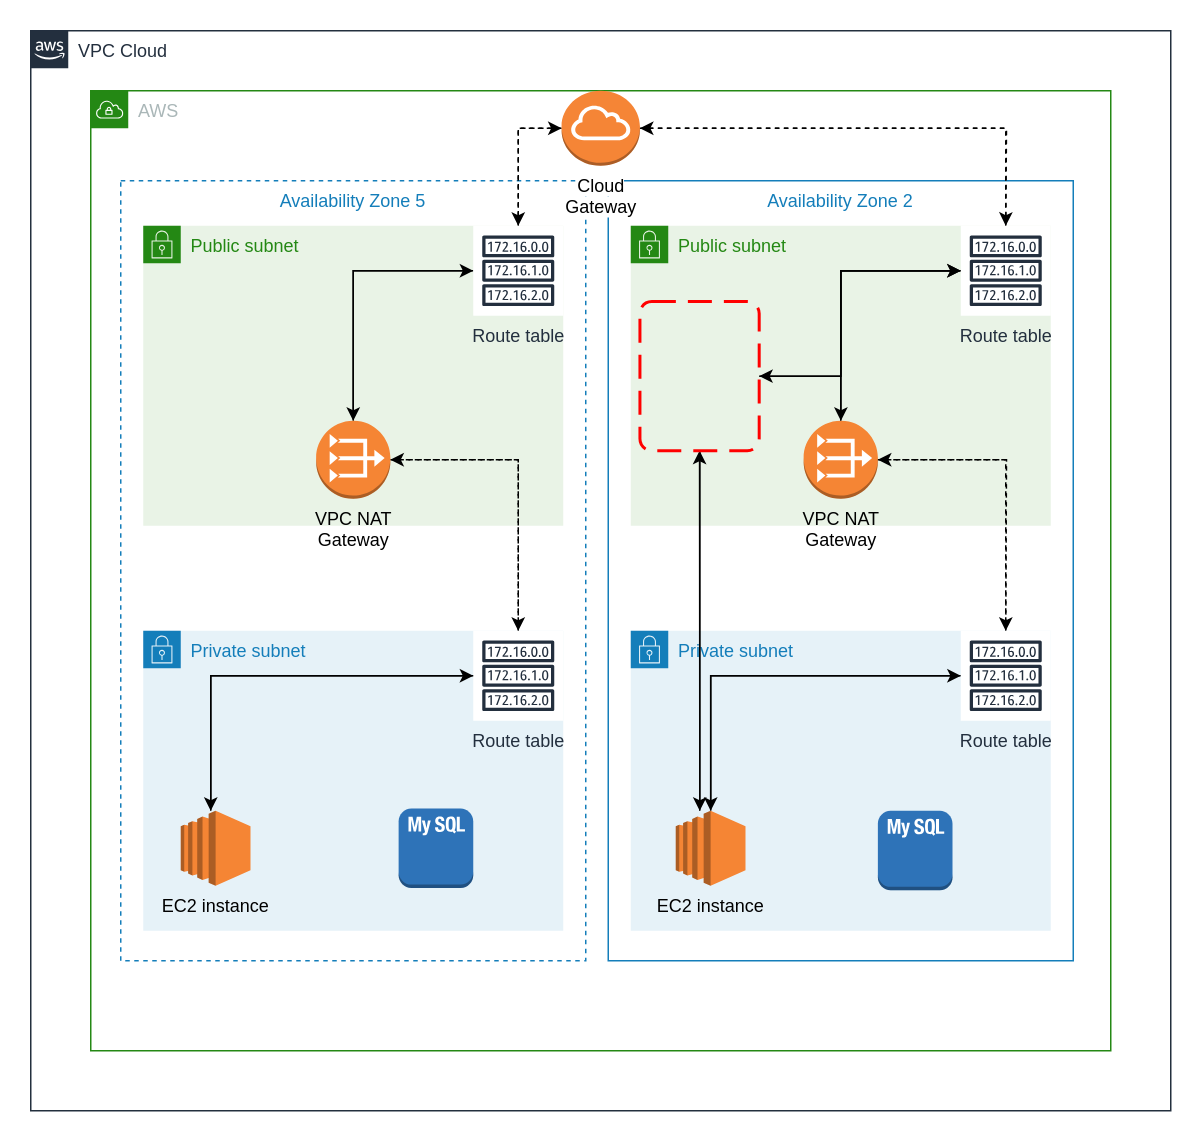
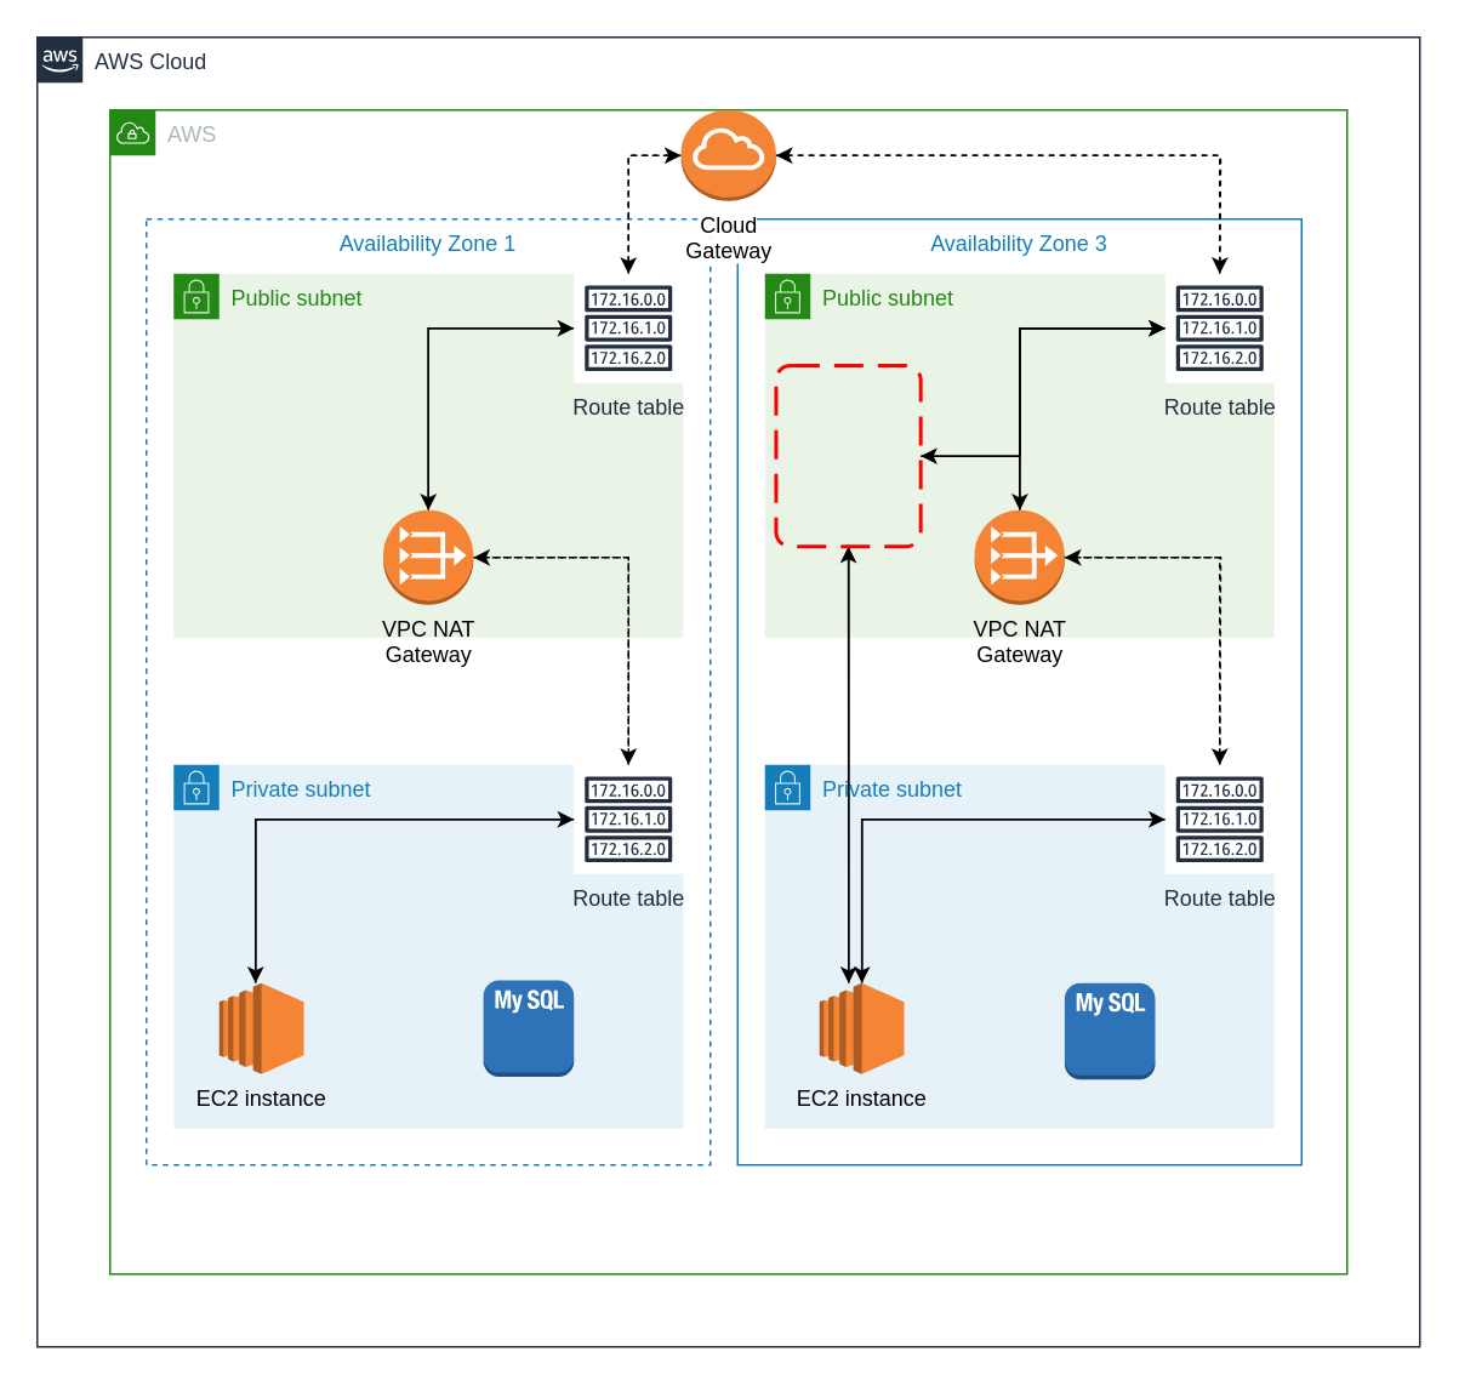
  <mxCell id="0" />
  <mxCell id="1" parent="0" />
- <mxCell id="2" value="VPC Cloud" style="points=[[0,0],[0.25,0],[0.5,0],[0.75,0],[1,0],[1,0.25],[1,0.5],[1,0.75],[1,1],[0.75,1],[0.5,1],[0.25,1],[0,1],[0,0.75],[0,0.5],[0,0.25]];outlineConnect=0;gradientColor=none;html=1;whiteSpace=wrap;fontSize=12;fontStyle=0;container=1;pointerEvents=0;collapsible=0;recursiveResize=0;shape=mxgraph.aws4.group;grIcon=mxgraph.aws4.group_aws_cloud_alt;strokeColor=#232F3E;fillColor=none;verticalAlign=top;align=left;spacingLeft=30;fontColor=#232F3E;dashed=0;flipH=0;" parent="1" vertex="1"><mxGeometry x="20" y="20" width="760" height="720" as="geometry" /></mxCell>
+ <mxCell id="2" value="AWS Cloud" style="points=[[0,0],[0.25,0],[0.5,0],[0.75,0],[1,0],[1,0.25],[1,0.5],[1,0.75],[1,1],[0.75,1],[0.5,1],[0.25,1],[0,1],[0,0.75],[0,0.5],[0,0.25]];outlineConnect=0;gradientColor=none;html=1;whiteSpace=wrap;fontSize=12;fontStyle=0;container=1;pointerEvents=0;collapsible=0;recursiveResize=0;shape=mxgraph.aws4.group;grIcon=mxgraph.aws4.group_aws_cloud_alt;strokeColor=#232F3E;fillColor=none;verticalAlign=top;align=left;spacingLeft=30;fontColor=#232F3E;dashed=0;flipH=0;" parent="1" vertex="1"><mxGeometry x="20" y="20" width="760" height="720" as="geometry" /></mxCell>
  <mxCell id="3" value="AWS" style="points=[[0,0],[0.25,0],[0.5,0],[0.75,0],[1,0],[1,0.25],[1,0.5],[1,0.75],[1,1],[0.75,1],[0.5,1],[0.25,1],[0,1],[0,0.75],[0,0.5],[0,0.25]];outlineConnect=0;gradientColor=none;html=1;whiteSpace=wrap;fontSize=12;fontStyle=0;container=1;pointerEvents=0;collapsible=0;recursiveResize=0;shape=mxgraph.aws4.group;grIcon=mxgraph.aws4.group_vpc;strokeColor=#248814;fillColor=none;verticalAlign=top;align=left;spacingLeft=30;fontColor=#AAB7B8;dashed=0;" parent="2" vertex="1"><mxGeometry x="40" y="40" width="680" height="640" as="geometry" /></mxCell>
  <mxCell id="4" value="Private subnet" style="points=[[0,0],[0.25,0],[0.5,0],[0.75,0],[1,0],[1,0.25],[1,0.5],[1,0.75],[1,1],[0.75,1],[0.5,1],[0.25,1],[0,1],[0,0.75],[0,0.5],[0,0.25]];outlineConnect=0;gradientColor=none;html=1;whiteSpace=wrap;fontSize=12;fontStyle=0;container=1;pointerEvents=0;collapsible=0;recursiveResize=0;shape=mxgraph.aws4.group;grIcon=mxgraph.aws4.group_security_group;grStroke=0;strokeColor=#147EBA;fillColor=#E6F2F8;verticalAlign=top;align=left;spacingLeft=30;fontColor=#147EBA;dashed=0;" parent="3" vertex="1"><mxGeometry x="360" y="360" width="280" height="200" as="geometry" /></mxCell>
  <mxCell id="5" value="Public subnet" style="points=[[0,0],[0.25,0],[0.5,0],[0.75,0],[1,0],[1,0.25],[1,0.5],[1,0.75],[1,1],[0.75,1],[0.5,1],[0.25,1],[0,1],[0,0.75],[0,0.5],[0,0.25]];outlineConnect=0;gradientColor=none;html=1;whiteSpace=wrap;fontSize=12;fontStyle=0;container=1;pointerEvents=0;collapsible=0;recursiveResize=0;shape=mxgraph.aws4.group;grIcon=mxgraph.aws4.group_security_group;grStroke=0;strokeColor=#248814;fillColor=#E9F3E6;verticalAlign=top;align=left;spacingLeft=30;fontColor=#248814;dashed=0;" parent="3" vertex="1"><mxGeometry x="360" y="90" width="280" height="200" as="geometry" /></mxCell>
- <mxCell id="6" value="Availability Zone 2" style="fillColor=none;strokeColor=#147EBA;verticalAlign=top;fontStyle=0;fontColor=#147EBA;" vertex="1" parent="3"><mxGeometry x="345" y="60" width="310" height="520" as="geometry" /></mxCell>
+ <mxCell id="6" value="Availability Zone 3" style="fillColor=none;strokeColor=#147EBA;verticalAlign=top;fontStyle=0;fontColor=#147EBA;" vertex="1" parent="3"><mxGeometry x="345" y="60" width="310" height="520" as="geometry" /></mxCell>
  <mxCell id="7" value="Private subnet" style="points=[[0,0],[0.25,0],[0.5,0],[0.75,0],[1,0],[1,0.25],[1,0.5],[1,0.75],[1,1],[0.75,1],[0.5,1],[0.25,1],[0,1],[0,0.75],[0,0.5],[0,0.25]];outlineConnect=0;gradientColor=none;html=1;whiteSpace=wrap;fontSize=12;fontStyle=0;container=1;pointerEvents=0;collapsible=0;recursiveResize=0;shape=mxgraph.aws4.group;grIcon=mxgraph.aws4.group_security_group;grStroke=0;strokeColor=#147EBA;fillColor=#E6F2F8;verticalAlign=top;align=left;spacingLeft=30;fontColor=#147EBA;dashed=0;" vertex="1" parent="3"><mxGeometry x="35" y="360" width="280" height="200" as="geometry" /></mxCell>
  <mxCell id="8" value="Public subnet" style="points=[[0,0],[0.25,0],[0.5,0],[0.75,0],[1,0],[1,0.25],[1,0.5],[1,0.75],[1,1],[0.75,1],[0.5,1],[0.25,1],[0,1],[0,0.75],[0,0.5],[0,0.25]];outlineConnect=0;gradientColor=none;html=1;whiteSpace=wrap;fontSize=12;fontStyle=0;container=1;pointerEvents=0;collapsible=0;recursiveResize=0;shape=mxgraph.aws4.group;grIcon=mxgraph.aws4.group_security_group;grStroke=0;strokeColor=#248814;fillColor=#E9F3E6;verticalAlign=top;align=left;spacingLeft=30;fontColor=#248814;dashed=0;" vertex="1" parent="3"><mxGeometry x="35" y="90" width="280" height="200" as="geometry" /></mxCell>
- <mxCell id="9" value="Availability Zone 5" style="fillColor=none;strokeColor=#147EBA;verticalAlign=top;fontStyle=0;fontColor=#147EBA;dashed=1;" vertex="1" parent="3"><mxGeometry x="20" y="60" width="310" height="520" as="geometry" /></mxCell>
+ <mxCell id="9" value="Availability Zone 1" style="fillColor=none;strokeColor=#147EBA;verticalAlign=top;fontStyle=0;fontColor=#147EBA;dashed=1;" vertex="1" parent="3"><mxGeometry x="20" y="60" width="310" height="520" as="geometry" /></mxCell>
  <mxCell id="10" value="" style="edgeStyle=orthogonalEdgeStyle;rounded=0;orthogonalLoop=1;jettySize=auto;html=1;targetPerimeterSpacing=0;dashed=1;" edge="1" parent="3" source="12" target="34"><mxGeometry relative="1" as="geometry"><Array as="points"><mxPoint x="285" y="25" /></Array></mxGeometry></mxCell>
  <mxCell id="11" style="edgeStyle=orthogonalEdgeStyle;rounded=0;orthogonalLoop=1;jettySize=auto;html=1;entryX=0.5;entryY=0;entryDx=0;entryDy=0;entryPerimeter=0;targetPerimeterSpacing=0;" edge="1" parent="3" source="12" target="24"><mxGeometry relative="1" as="geometry" /></mxCell>
  <mxCell id="12" value="Route table" style="sketch=0;outlineConnect=0;fontColor=#232F3E;gradientColor=none;strokeColor=#232F3E;fillColor=#ffffff;dashed=0;verticalLabelPosition=bottom;verticalAlign=top;align=center;html=1;fontSize=12;fontStyle=0;aspect=fixed;shape=mxgraph.aws4.resourceIcon;resIcon=mxgraph.aws4.route_table;" vertex="1" parent="3"><mxGeometry x="255" y="90" width="60" height="60" as="geometry" /></mxCell>
  <mxCell id="13" style="edgeStyle=orthogonalEdgeStyle;rounded=0;orthogonalLoop=1;jettySize=auto;html=1;entryX=1;entryY=0.5;entryDx=0;entryDy=0;entryPerimeter=0;dashed=1;targetPerimeterSpacing=0;" edge="1" parent="3" source="16" target="34"><mxGeometry relative="1" as="geometry"><Array as="points"><mxPoint x="610" y="25" /></Array></mxGeometry></mxCell>
  <mxCell id="14" style="edgeStyle=orthogonalEdgeStyle;rounded=0;orthogonalLoop=1;jettySize=auto;html=1;entryX=1;entryY=0.5;entryDx=0;entryDy=0;targetPerimeterSpacing=0;" edge="1" parent="3" source="16" target="37"><mxGeometry relative="1" as="geometry"><Array as="points"><mxPoint x="500" y="120" /><mxPoint x="500" y="190" /></Array></mxGeometry></mxCell>
  <mxCell id="15" style="edgeStyle=orthogonalEdgeStyle;rounded=0;orthogonalLoop=1;jettySize=auto;html=1;targetPerimeterSpacing=0;" edge="1" parent="3" source="16" target="25"><mxGeometry relative="1" as="geometry" /></mxCell>
  <mxCell id="16" value="Route table" style="sketch=0;outlineConnect=0;fontColor=#232F3E;gradientColor=none;strokeColor=#232F3E;fillColor=#ffffff;dashed=0;verticalLabelPosition=bottom;verticalAlign=top;align=center;html=1;fontSize=12;fontStyle=0;aspect=fixed;shape=mxgraph.aws4.resourceIcon;resIcon=mxgraph.aws4.route_table;" vertex="1" parent="3"><mxGeometry x="580" y="90" width="60" height="60" as="geometry" /></mxCell>
  <mxCell id="17" style="edgeStyle=orthogonalEdgeStyle;rounded=0;orthogonalLoop=1;jettySize=auto;html=1;entryX=1;entryY=0.5;entryDx=0;entryDy=0;entryPerimeter=0;targetPerimeterSpacing=0;dashed=1;" edge="1" parent="3" source="18" target="24"><mxGeometry relative="1" as="geometry"><Array as="points"><mxPoint x="285" y="246" /></Array></mxGeometry></mxCell>
  <mxCell id="18" value="Route table" style="sketch=0;outlineConnect=0;fontColor=#232F3E;gradientColor=none;strokeColor=#232F3E;fillColor=#ffffff;dashed=0;verticalLabelPosition=bottom;verticalAlign=top;align=center;html=1;fontSize=12;fontStyle=0;aspect=fixed;shape=mxgraph.aws4.resourceIcon;resIcon=mxgraph.aws4.route_table;" vertex="1" parent="3"><mxGeometry x="255" y="360" width="60" height="60" as="geometry" /></mxCell>
  <mxCell id="19" style="edgeStyle=orthogonalEdgeStyle;rounded=0;orthogonalLoop=1;jettySize=auto;html=1;entryX=1;entryY=0.5;entryDx=0;entryDy=0;entryPerimeter=0;targetPerimeterSpacing=0;dashed=1;" edge="1" parent="3" source="21" target="25"><mxGeometry relative="1" as="geometry"><Array as="points"><mxPoint x="610" y="246" /></Array></mxGeometry></mxCell>
  <mxCell id="20" style="edgeStyle=orthogonalEdgeStyle;rounded=0;orthogonalLoop=1;jettySize=auto;html=1;targetPerimeterSpacing=0;" edge="1" parent="3" source="21" target="30"><mxGeometry relative="1" as="geometry" /></mxCell>
  <mxCell id="21" value="Route table" style="sketch=0;outlineConnect=0;fontColor=#232F3E;gradientColor=none;strokeColor=#232F3E;fillColor=#ffffff;dashed=0;verticalLabelPosition=bottom;verticalAlign=top;align=center;html=1;fontSize=12;fontStyle=0;aspect=fixed;shape=mxgraph.aws4.resourceIcon;resIcon=mxgraph.aws4.route_table;" vertex="1" parent="3"><mxGeometry x="580" y="360" width="60" height="60" as="geometry" /></mxCell>
  <mxCell id="22" style="edgeStyle=orthogonalEdgeStyle;rounded=0;orthogonalLoop=1;jettySize=auto;html=1;exitX=0.5;exitY=0;exitDx=0;exitDy=0;exitPerimeter=0;" edge="1" parent="3" source="24" target="12"><mxGeometry relative="1" as="geometry"><Array as="points"><mxPoint x="175" y="120" /></Array></mxGeometry></mxCell>
  <mxCell id="23" style="edgeStyle=orthogonalEdgeStyle;rounded=0;orthogonalLoop=1;jettySize=auto;html=1;dashed=1;targetPerimeterSpacing=0;" edge="1" parent="3" source="24" target="18"><mxGeometry relative="1" as="geometry" /></mxCell>
  <mxCell id="24" value="VPC NAT&lt;br&gt;Gateway" style="outlineConnect=0;dashed=0;verticalLabelPosition=bottom;verticalAlign=top;align=center;html=1;shape=mxgraph.aws3.vpc_nat_gateway;fillColor=#F58534;gradientColor=none;" vertex="1" parent="3"><mxGeometry x="150.25" y="220" width="49.5" height="52" as="geometry" /></mxCell>
  <mxCell id="25" value="VPC NAT&lt;br&gt;Gateway" style="outlineConnect=0;dashed=0;verticalLabelPosition=bottom;verticalAlign=top;align=center;html=1;shape=mxgraph.aws3.vpc_nat_gateway;fillColor=#F58534;gradientColor=none;" vertex="1" parent="3"><mxGeometry x="475.25" y="220" width="49.5" height="52" as="geometry" /></mxCell>
  <mxCell id="26" style="edgeStyle=orthogonalEdgeStyle;rounded=0;orthogonalLoop=1;jettySize=auto;html=1;targetPerimeterSpacing=0;" edge="1" parent="3" source="27" target="18"><mxGeometry relative="1" as="geometry"><Array as="points"><mxPoint x="80" y="390" /></Array></mxGeometry></mxCell>
  <mxCell id="27" value="EC2 instance" style="outlineConnect=0;dashed=0;verticalLabelPosition=bottom;verticalAlign=top;align=center;html=1;shape=mxgraph.aws3.ec2;fillColor=#F58534;gradientColor=none;" vertex="1" parent="3"><mxGeometry x="60" y="480" width="46.5" height="50" as="geometry" /></mxCell>
  <mxCell id="28" style="edgeStyle=orthogonalEdgeStyle;rounded=0;orthogonalLoop=1;jettySize=auto;html=1;targetPerimeterSpacing=0;" edge="1" parent="3" source="30" target="21"><mxGeometry relative="1" as="geometry"><Array as="points"><mxPoint x="413" y="390" /></Array></mxGeometry></mxCell>
  <mxCell id="29" style="edgeStyle=orthogonalEdgeStyle;rounded=0;orthogonalLoop=1;jettySize=auto;html=1;entryX=0.5;entryY=1;entryDx=0;entryDy=0;targetPerimeterSpacing=0;" edge="1" parent="3" source="30" target="37"><mxGeometry relative="1" as="geometry"><Array as="points"><mxPoint x="406" y="420" /><mxPoint x="406" y="420" /></Array></mxGeometry></mxCell>
  <mxCell id="30" value="EC2 instance" style="outlineConnect=0;dashed=0;verticalLabelPosition=bottom;verticalAlign=top;align=center;html=1;shape=mxgraph.aws3.ec2;fillColor=#F58534;gradientColor=none;" vertex="1" parent="3"><mxGeometry x="390" y="480" width="46.5" height="50" as="geometry" /></mxCell>
  <mxCell id="31" value="" style="outlineConnect=0;dashed=0;verticalLabelPosition=bottom;verticalAlign=top;align=center;html=1;shape=mxgraph.aws3.mysql_db_instance_2;fillColor=#2E73B8;gradientColor=none;" vertex="1" parent="3"><mxGeometry x="205.25" y="478.5" width="49.75" height="53" as="geometry" /></mxCell>
  <mxCell id="32" value="" style="outlineConnect=0;dashed=0;verticalLabelPosition=bottom;verticalAlign=top;align=center;html=1;shape=mxgraph.aws3.mysql_db_instance_2;fillColor=#2E73B8;gradientColor=none;" vertex="1" parent="3"><mxGeometry x="524.75" y="480" width="49.75" height="53" as="geometry" /></mxCell>
  <mxCell id="33" style="edgeStyle=orthogonalEdgeStyle;rounded=0;orthogonalLoop=1;jettySize=auto;html=1;exitX=0;exitY=0.5;exitDx=0;exitDy=0;exitPerimeter=0;targetPerimeterSpacing=0;dashed=1;" edge="1" parent="3" source="34" target="12"><mxGeometry relative="1" as="geometry" /></mxCell>
  <mxCell id="34" value="&lt;span style=&quot;background-color: rgb(255, 255, 255);&quot;&gt;Cloud&lt;br&gt;Gateway&lt;/span&gt;" style="outlineConnect=0;dashed=0;verticalLabelPosition=bottom;verticalAlign=top;align=center;html=1;shape=mxgraph.aws3.internet_gateway;fillColor=#F58536;gradientColor=none;" vertex="1" parent="3"><mxGeometry x="313.88" width="52.25" height="50" as="geometry" /></mxCell>
  <mxCell id="35" style="edgeStyle=orthogonalEdgeStyle;rounded=0;orthogonalLoop=1;jettySize=auto;html=1;exitX=1;exitY=0.5;exitDx=0;exitDy=0;targetPerimeterSpacing=0;" edge="1" parent="3" source="37" target="16"><mxGeometry relative="1" as="geometry"><Array as="points"><mxPoint x="500" y="190" /><mxPoint x="500" y="120" /></Array></mxGeometry></mxCell>
  <mxCell id="36" style="edgeStyle=orthogonalEdgeStyle;rounded=0;orthogonalLoop=1;jettySize=auto;html=1;targetPerimeterSpacing=0;exitX=0.502;exitY=1;exitDx=0;exitDy=0;exitPerimeter=0;" edge="1" parent="3" source="37"><mxGeometry relative="1" as="geometry"><mxPoint x="406" y="480" as="targetPoint" /></mxGeometry></mxCell>
  <mxCell id="37" value="" style="rounded=1;arcSize=10;dashed=1;strokeColor=#ff0000;fillColor=none;gradientColor=none;dashPattern=8 4;strokeWidth=2;" vertex="1" parent="3"><mxGeometry x="366.13" y="140.5" width="79.5" height="99.5" as="geometry" /></mxCell>
  <mxCell id="38" style="edgeStyle=orthogonalEdgeStyle;rounded=0;orthogonalLoop=1;jettySize=auto;html=1;dashed=1;targetPerimeterSpacing=0;" edge="1" parent="1" source="34"><mxGeometry relative="1" as="geometry"><mxPoint x="670" y="150" as="targetPoint" /></mxGeometry></mxCell>
  <mxCell id="39" style="edgeStyle=orthogonalEdgeStyle;rounded=0;orthogonalLoop=1;jettySize=auto;html=1;exitX=0.5;exitY=0;exitDx=0;exitDy=0;exitPerimeter=0;targetPerimeterSpacing=0;" edge="1" parent="1" source="25"><mxGeometry relative="1" as="geometry"><mxPoint x="640" y="180" as="targetPoint" /><Array as="points"><mxPoint x="560" y="180" /></Array></mxGeometry></mxCell>
  <mxCell id="40" style="edgeStyle=orthogonalEdgeStyle;rounded=0;orthogonalLoop=1;jettySize=auto;html=1;dashed=1;targetPerimeterSpacing=0;" edge="1" parent="1" source="25"><mxGeometry relative="1" as="geometry"><mxPoint x="670" y="420" as="targetPoint" /></mxGeometry></mxCell>
  <mxCell id="41" style="edgeStyle=orthogonalEdgeStyle;rounded=0;orthogonalLoop=1;jettySize=auto;html=1;targetPerimeterSpacing=0;" edge="1" parent="1" source="18"><mxGeometry relative="1" as="geometry"><mxPoint x="140" y="540" as="targetPoint" /><Array as="points"><mxPoint x="140" y="450" /></Array></mxGeometry></mxCell>
